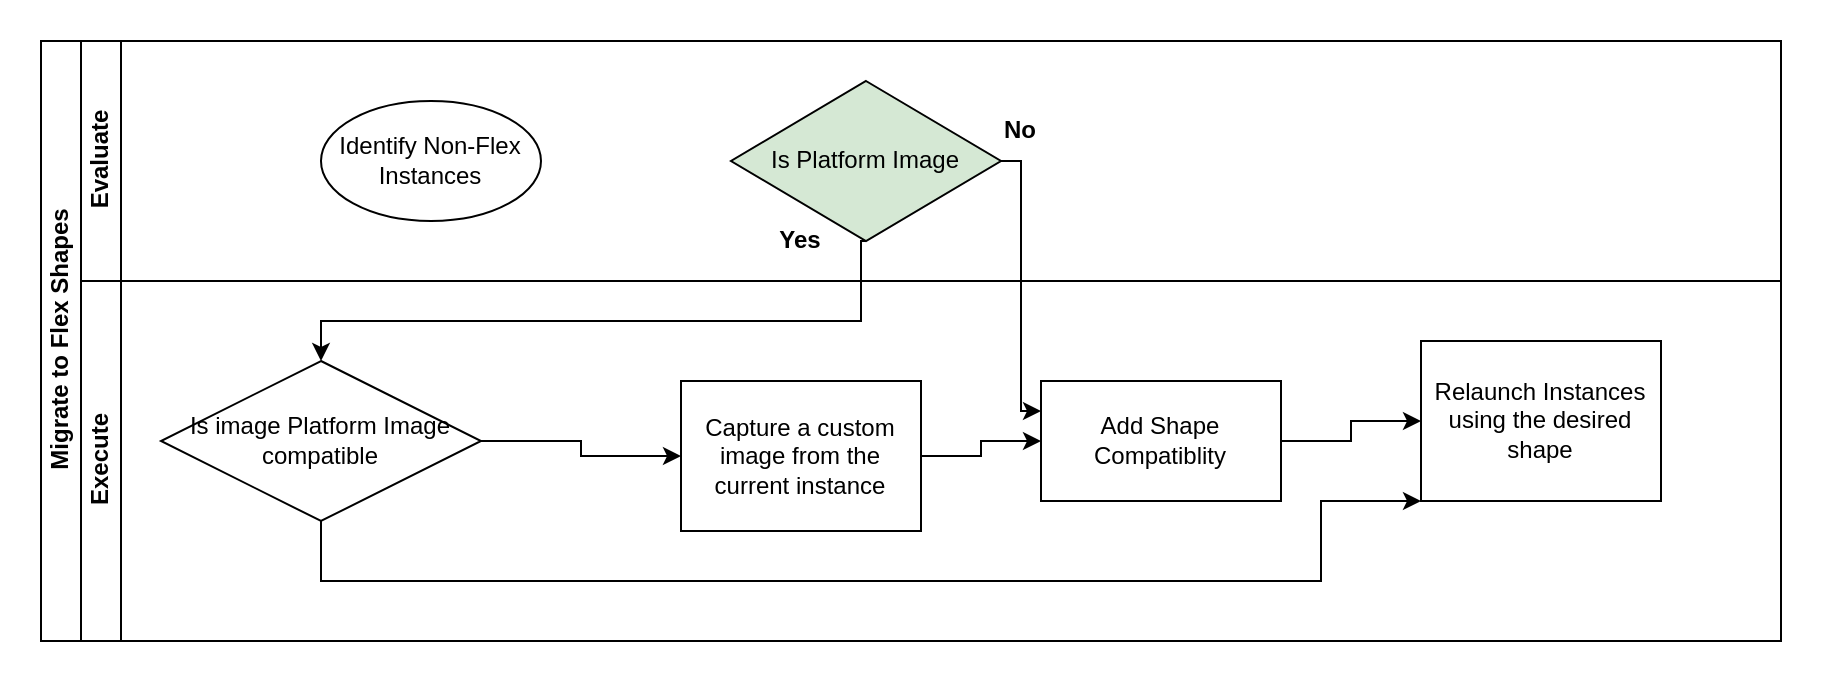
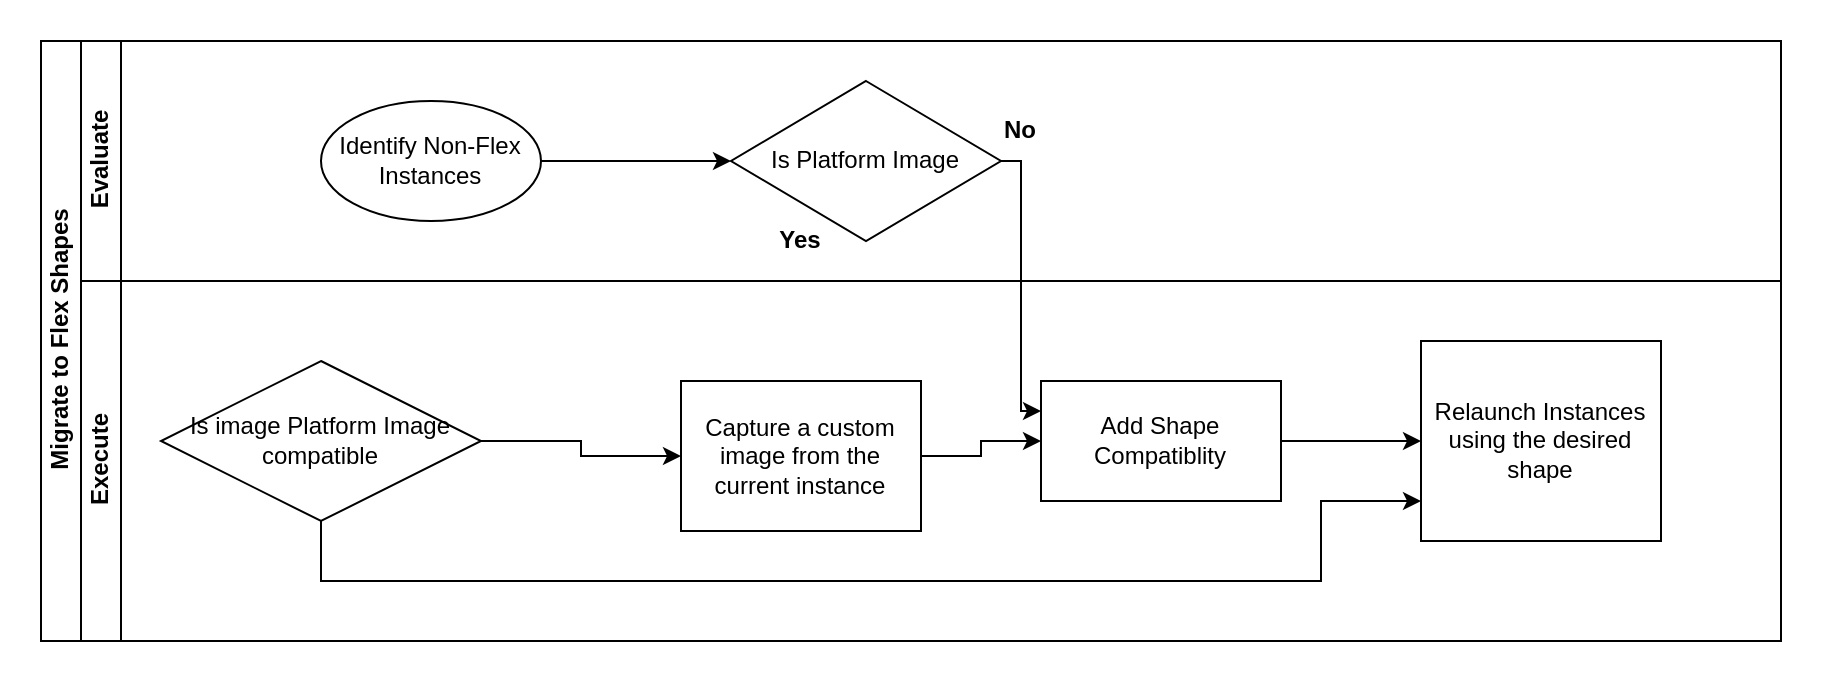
  <mxCell id="0" />
  <mxCell id="1" parent="0" />
  <mxCell id="2" value="&lt;div&gt;Migrate to Flex Shapes&lt;/div&gt;" style="swimlane;html=1;childLayout=stackLayout;resizeParent=1;resizeParentMax=0;horizontal=0;startSize=20;horizontalStack=0;" parent="1" vertex="1"><mxGeometry x="20" y="20" width="870" height="300" as="geometry" /></mxCell>
  <mxCell id="3" value="Evaluate" style="swimlane;html=1;startSize=20;horizontal=0;" parent="2" vertex="1"><mxGeometry x="20" width="850" height="120" as="geometry" /></mxCell>
  <mxCell id="4" value="Identify Non-Flex Instances " style="ellipse;whiteSpace=wrap;html=1;fontFamily=Helvetica;fontSize=12;fontColor=#000000;align=center;" parent="3" vertex="1"><mxGeometry x="120" y="30" width="110" height="60" as="geometry" /></mxCell>
  <mxCell id="5" value="&lt;b&gt;No&lt;/b&gt;" style="text;html=1;strokeColor=none;fillColor=none;align=center;verticalAlign=middle;whiteSpace=wrap;rounded=0;" vertex="1" parent="3"><mxGeometry x="440" y="30" width="60" height="30" as="geometry" /></mxCell>
  <mxCell id="6" value="&lt;b&gt;Yes&lt;/b&gt;" style="text;html=1;strokeColor=none;fillColor=none;align=center;verticalAlign=middle;whiteSpace=wrap;rounded=0;" vertex="1" parent="3"><mxGeometry x="330" y="90" width="60" height="20" as="geometry" /></mxCell>
  <mxCell id="7" value="&lt;div&gt;Execute&lt;/div&gt;" style="swimlane;html=1;startSize=20;horizontal=0;" parent="2" vertex="1"><mxGeometry x="20" y="120" width="850" height="180" as="geometry" /></mxCell>
  <mxCell id="8" value="Is image Platform Image&lt;br&gt; compatible" style="rhombus;whiteSpace=wrap;html=1;fontColor=#000000;rounded=0;" vertex="1" parent="7"><mxGeometry x="40" y="40" width="160" height="80" as="geometry" /></mxCell>
  <mxCell id="9" value="Add Shape Compatiblity" style="whiteSpace=wrap;html=1;fontColor=#000000;rounded=0;" vertex="1" parent="7"><mxGeometry x="480" y="50" width="120" height="60" as="geometry" /></mxCell>
- <mxCell id="10" value="Relaunch Instances using the desired shape" style="whiteSpace=wrap;html=1;fontColor=#000000;rounded=0;" vertex="1" parent="7"><mxGeometry x="670" y="30" width="120" height="80" as="geometry" /></mxCell>
+ <mxCell id="10" value="Relaunch Instances using the desired shape" style="whiteSpace=wrap;html=1;fontColor=#000000;rounded=0;" vertex="1" parent="7"><mxGeometry x="670" y="30" width="120" height="100" as="geometry" /></mxCell>
  <mxCell id="11" value="" style="edgeStyle=orthogonalEdgeStyle;rounded=0;orthogonalLoop=1;jettySize=auto;html=1;" edge="1" parent="7" source="9" target="10"><mxGeometry relative="1" as="geometry" /></mxCell>
  <mxCell id="12" style="edgeStyle=orthogonalEdgeStyle;rounded=0;orthogonalLoop=1;jettySize=auto;html=1;" edge="1" parent="7" source="8" target="10"><mxGeometry relative="1" as="geometry"><mxPoint x="650" y="110" as="targetPoint" /><Array as="points"><mxPoint x="120" y="150" /><mxPoint x="620" y="150" /><mxPoint x="620" y="110" /></Array></mxGeometry></mxCell>
- <mxCell id="13" value="" style="edgeStyle=orthogonalEdgeStyle;rounded=0;orthogonalLoop=1;jettySize=auto;html=1;entryX=0.5;entryY=0;entryDx=0;entryDy=0;exitX=0.5;exitY=1;exitDx=0;exitDy=0;" edge="1" parent="1" source="15" target="8"><mxGeometry relative="1" as="geometry"><mxPoint x="190" y="230" as="targetPoint" /><Array as="points"><mxPoint x="430" y="120" /><mxPoint x="430" y="160" /><mxPoint x="160" y="160" /></Array></mxGeometry></mxCell>
  <mxCell id="14" style="edgeStyle=orthogonalEdgeStyle;rounded=0;orthogonalLoop=1;jettySize=auto;html=1;entryX=0;entryY=0.25;entryDx=0;entryDy=0;strokeColor=#000000;fillColor=#141414;" edge="1" parent="1" source="15" target="9"><mxGeometry relative="1" as="geometry"><Array as="points"><mxPoint x="510" y="80" /><mxPoint x="510" y="205" /></Array></mxGeometry></mxCell>
- <mxCell id="15" value="Is Platform Image " style="rhombus;whiteSpace=wrap;html=1;fontColor=#000000;rounded=0;fillColor=#d5e8d4;" vertex="1" parent="1"><mxGeometry x="365" y="40" width="135" height="80" as="geometry" /></mxCell>
+ <mxCell id="15" value="Is Platform Image " style="rhombus;whiteSpace=wrap;html=1;fontColor=#000000;rounded=0;" vertex="1" parent="1"><mxGeometry x="365" y="40" width="135" height="80" as="geometry" /></mxCell>
+ <mxCell id="16" value="" style="edgeStyle=orthogonalEdgeStyle;rounded=0;orthogonalLoop=1;jettySize=auto;html=1;" edge="1" parent="1" source="4" target="15"><mxGeometry relative="1" as="geometry" /></mxCell>
  <mxCell id="17" value="" style="edgeStyle=orthogonalEdgeStyle;rounded=0;orthogonalLoop=1;jettySize=auto;html=1;" edge="1" parent="1" source="18" target="9"><mxGeometry relative="1" as="geometry" /></mxCell>
  <mxCell id="18" value="Capture a custom image from the current instance " style="whiteSpace=wrap;html=1;fontColor=#000000;rounded=0;" vertex="1" parent="1"><mxGeometry x="340" y="190" width="120" height="75" as="geometry" /></mxCell>
  <mxCell id="19" value="" style="edgeStyle=orthogonalEdgeStyle;rounded=0;orthogonalLoop=1;jettySize=auto;html=1;" edge="1" parent="1" source="8" target="18"><mxGeometry relative="1" as="geometry" /></mxCell>
